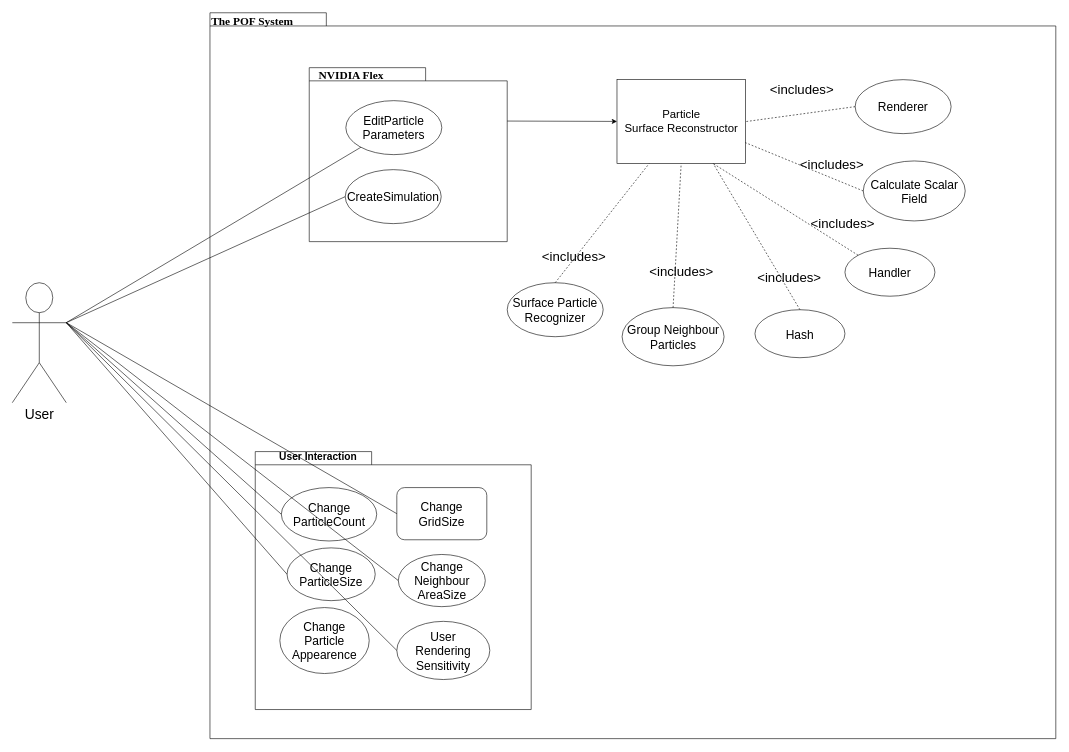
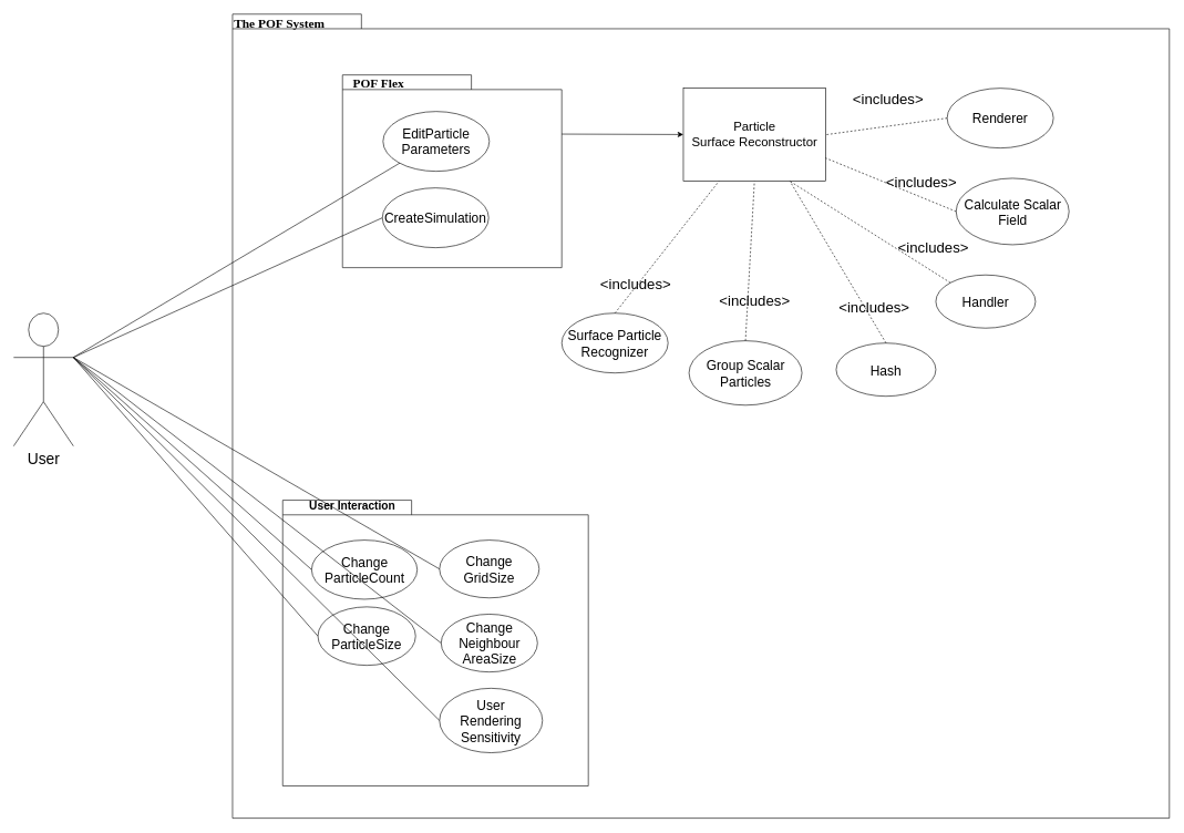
  <mxCell id="0" />
  <mxCell id="1" parent="0" />
  <mxCell id="2" value="" style="shape=folder;fontStyle=1;spacingTop=10;tabWidth=194;tabHeight=22;tabPosition=left;html=1;rounded=0;shadow=0;comic=0;labelBackgroundColor=none;strokeWidth=1;fillColor=none;fontFamily=Verdana;fontSize=10;align=center;" parent="1" vertex="1"><mxGeometry x="349.5" y="20.5" width="1410" height="1210" as="geometry" /></mxCell>
  <mxCell id="3" value="&lt;b style=&quot;font-size: 19px;&quot;&gt;&lt;font face=&quot;Times New Roman&quot; style=&quot;font-size: 19px;&quot;&gt;The POF System&lt;/font&gt;&lt;/b&gt;" style="text;html=1;align=left;verticalAlign=top;spacingTop=-4;fontSize=19;fontFamily=Verdana" parent="1" vertex="1"><mxGeometry x="349.5" y="20.5" width="151" height="20" as="geometry" /></mxCell>
  <mxCell id="4" value="User&lt;br style=&quot;font-size: 23px;&quot;&gt;" style="shape=umlActor;verticalLabelPosition=bottom;labelBackgroundColor=#ffffff;verticalAlign=top;html=1;outlineConnect=0;fontSize=23;fontStyle=0" parent="1" vertex="1"><mxGeometry x="20" y="470.5" width="90" height="200" as="geometry" /></mxCell>
  <mxCell id="5" value="" style="endArrow=classic;html=1;exitX=0;exitY=0;exitDx=330;exitDy=89;exitPerimeter=0;" parent="1" target="6" edge="1" source="20"><mxGeometry width="50" height="50" relative="1" as="geometry"><mxPoint x="661" y="264" as="sourcePoint" /><mxPoint x="925" y="622" as="targetPoint" /></mxGeometry></mxCell>
  <mxCell id="6" value="&lt;font style=&quot;font-size: 19px&quot;&gt;Particle&lt;br&gt;Surface Reconstructor&lt;/font&gt;" style="html=1;" parent="1" vertex="1"><mxGeometry x="1028" y="132" width="214" height="140" as="geometry" /></mxCell>
  <mxCell id="7" value="&lt;font style=&quot;font-size: 20px&quot;&gt;Calculate Scalar Field&lt;/font&gt;" style="ellipse;whiteSpace=wrap;html=1;" parent="1" vertex="1"><mxGeometry x="1438.5" y="267.5" width="170" height="100" as="geometry" /></mxCell>
  <mxCell id="8" value="&lt;font style=&quot;font-size: 20px&quot;&gt;Handler&lt;/font&gt;" style="ellipse;whiteSpace=wrap;html=1;" parent="1" vertex="1"><mxGeometry x="1408" y="413" width="150" height="80" as="geometry" /></mxCell>
  <mxCell id="9" value="&lt;font style=&quot;font-size: 20px&quot;&gt;Surface Particle Recognizer&lt;/font&gt;" style="ellipse;whiteSpace=wrap;html=1;" parent="1" vertex="1"><mxGeometry x="845" y="470.5" width="160" height="90" as="geometry" /></mxCell>
  <mxCell id="10" value="&lt;span style=&quot;font-size: 20px&quot;&gt;Renderer&lt;/span&gt;" style="ellipse;whiteSpace=wrap;html=1;" parent="1" vertex="1"><mxGeometry x="1425" y="132" width="160" height="90" as="geometry" /></mxCell>
- <mxCell id="11" value="&lt;font style=&quot;font-size: 20px&quot;&gt;Group Neighbour Particles&lt;/font&gt;" style="ellipse;whiteSpace=wrap;html=1;" parent="1" vertex="1"><mxGeometry x="1036.5" y="512" width="170" height="97" as="geometry" /></mxCell>
+ <mxCell id="11" value="&lt;font style=&quot;font-size: 20px&quot;&gt;Group Scalar Particles&lt;/font&gt;" style="ellipse;whiteSpace=wrap;html=1;" parent="1" vertex="1"><mxGeometry x="1036.5" y="512" width="170" height="97" as="geometry" /></mxCell>
  <mxCell id="12" value="" style="shape=folder;fontStyle=1;spacingTop=10;tabWidth=194;tabHeight=22;tabPosition=left;html=1;rounded=0;shadow=0;comic=0;labelBackgroundColor=none;strokeWidth=1;fillColor=none;fontFamily=Verdana;fontSize=10;align=center;" vertex="1" parent="1"><mxGeometry x="425" y="752" width="460" height="430" as="geometry" /></mxCell>
  <mxCell id="13" value="&lt;b style=&quot;font-size: 17px;&quot;&gt;User Interaction&lt;/b&gt;" style="text;html=1;strokeColor=none;fillColor=none;align=center;verticalAlign=middle;whiteSpace=wrap;rounded=0;fontSize=17;" vertex="1" parent="1"><mxGeometry x="445" y="752" width="170" height="20" as="geometry" /></mxCell>
  <mxCell id="14" value="&lt;font style=&quot;font-size: 20px&quot;&gt;Change&lt;br&gt;ParticleCount&lt;/font&gt;" style="ellipse;whiteSpace=wrap;html=1;" vertex="1" parent="1"><mxGeometry x="468.5" y="812" width="159" height="89" as="geometry" /></mxCell>
  <mxCell id="15" value="&lt;font style=&quot;font-size: 20px&quot;&gt;Change&lt;br&gt;ParticleSize&lt;/font&gt;" style="ellipse;whiteSpace=wrap;html=1;" vertex="1" parent="1"><mxGeometry x="478" y="912.5" width="147" height="88" as="geometry" /></mxCell>
- <mxCell id="16" value="&lt;font style=&quot;font-size: 20px&quot;&gt;Change&lt;br&gt;Particle&lt;br&gt;Appearence&lt;/font&gt;" style="ellipse;whiteSpace=wrap;html=1;" vertex="1" parent="1"><mxGeometry x="466" y="1012" width="149" height="110" as="geometry" /></mxCell>
- <mxCell id="17" value="&lt;font style=&quot;font-size: 20px&quot;&gt;Change&lt;br&gt;GridSize&lt;br&gt;&lt;/font&gt;" style="whiteSpace=wrap;html=1;rounded=1;" vertex="1" parent="1"><mxGeometry x="661" y="812" width="150" height="87" as="geometry" /></mxCell>
+ <mxCell id="17" value="&lt;font style=&quot;font-size: 20px&quot;&gt;Change&lt;br&gt;GridSize&lt;br&gt;&lt;/font&gt;" style="ellipse;whiteSpace=wrap;html=1;" vertex="1" parent="1"><mxGeometry x="661" y="812" width="150" height="87" as="geometry" /></mxCell>
  <mxCell id="18" value="&lt;font style=&quot;font-size: 20px&quot;&gt;Change&lt;br&gt;Neighbour&lt;br&gt;AreaSize&lt;br&gt;&lt;/font&gt;" style="ellipse;whiteSpace=wrap;html=1;" vertex="1" parent="1"><mxGeometry x="663.5" y="923.5" width="145" height="87" as="geometry" /></mxCell>
  <mxCell id="19" value="&lt;font style=&quot;font-size: 20px&quot;&gt;User&lt;br&gt;Rendering&lt;br&gt;Sensitivity&lt;br&gt;&lt;/font&gt;" style="ellipse;whiteSpace=wrap;html=1;" vertex="1" parent="1"><mxGeometry x="661" y="1035" width="155" height="97" as="geometry" /></mxCell>
  <mxCell id="20" value="" style="shape=folder;fontStyle=1;spacingTop=10;tabWidth=194;tabHeight=22;tabPosition=left;html=1;rounded=0;shadow=0;comic=0;labelBackgroundColor=none;strokeWidth=1;fillColor=none;fontFamily=Verdana;fontSize=10;align=center;" vertex="1" parent="1"><mxGeometry x="515" y="112" width="330" height="290" as="geometry" /></mxCell>
  <mxCell id="21" value="&lt;font style=&quot;font-size: 20px&quot;&gt;CreateSimulation&lt;/font&gt;" style="ellipse;whiteSpace=wrap;html=1;" vertex="1" parent="1"><mxGeometry x="575" y="282" width="160" height="90" as="geometry" /></mxCell>
  <mxCell id="22" value="&lt;font style=&quot;font-size: 20px&quot;&gt;EditParticle&lt;br&gt;Parameters&lt;/font&gt;" style="ellipse;whiteSpace=wrap;html=1;" vertex="1" parent="1"><mxGeometry x="576" y="167" width="160" height="90" as="geometry" /></mxCell>
- <mxCell id="23" value="&lt;b style=&quot;font-size: 19px&quot;&gt;&lt;font face=&quot;Times New Roman&quot; style=&quot;font-size: 19px&quot;&gt;NVIDIA Flex&lt;/font&gt;&lt;/b&gt;" style="text;html=1;align=left;verticalAlign=top;spacingTop=-4;fontSize=19;fontFamily=Verdana" vertex="1" parent="1"><mxGeometry x="529" y="112" width="151" height="20" as="geometry" /></mxCell>
+ <mxCell id="23" value="&lt;b style=&quot;font-size: 19px&quot;&gt;&lt;font face=&quot;Times New Roman&quot; style=&quot;font-size: 19px&quot;&gt;POF Flex&lt;/font&gt;&lt;/b&gt;" style="text;html=1;align=left;verticalAlign=top;spacingTop=-4;fontSize=19;fontFamily=Verdana" vertex="1" parent="1"><mxGeometry x="529" y="112" width="151" height="20" as="geometry" /></mxCell>
  <mxCell id="24" value="" style="endArrow=none;html=1;fontSize=19;entryX=0;entryY=0.5;entryDx=0;entryDy=0;exitX=1;exitY=0.333;exitDx=0;exitDy=0;exitPerimeter=0;" edge="1" parent="1" source="4" target="14"><mxGeometry width="50" height="50" relative="1" as="geometry"><mxPoint x="115" y="822" as="sourcePoint" /><mxPoint x="165" y="772" as="targetPoint" /></mxGeometry></mxCell>
  <mxCell id="25" value="" style="endArrow=none;html=1;fontSize=19;entryX=0;entryY=0.5;entryDx=0;entryDy=0;exitX=1;exitY=0.333;exitDx=0;exitDy=0;exitPerimeter=0;" edge="1" parent="1" source="4" target="15"><mxGeometry width="50" height="50" relative="1" as="geometry"><mxPoint x="-68.5" y="727.167" as="sourcePoint" /><mxPoint x="288.5" y="1062" as="targetPoint" /></mxGeometry></mxCell>
  <mxCell id="26" value="" style="endArrow=none;html=1;fontSize=19;entryX=0;entryY=0.5;entryDx=0;entryDy=0;exitX=1;exitY=0.333;exitDx=0;exitDy=0;exitPerimeter=0;" edge="1" parent="1" source="4" target="17"><mxGeometry width="50" height="50" relative="1" as="geometry"><mxPoint x="-205" y="727.167" as="sourcePoint" /><mxPoint x="152" y="1062" as="targetPoint" /></mxGeometry></mxCell>
  <mxCell id="27" value="" style="endArrow=none;html=1;fontSize=19;entryX=0;entryY=0.5;entryDx=0;entryDy=0;exitX=1;exitY=0.333;exitDx=0;exitDy=0;exitPerimeter=0;" edge="1" parent="1" source="4" target="18"><mxGeometry width="50" height="50" relative="1" as="geometry"><mxPoint x="-247" y="767.667" as="sourcePoint" /><mxPoint x="110" y="1102.5" as="targetPoint" /></mxGeometry></mxCell>
  <mxCell id="28" value="" style="endArrow=none;html=1;fontSize=19;entryX=0;entryY=0.5;entryDx=0;entryDy=0;exitX=1;exitY=0.333;exitDx=0;exitDy=0;exitPerimeter=0;" edge="1" parent="1" source="4" target="19"><mxGeometry width="50" height="50" relative="1" as="geometry"><mxPoint x="-165" y="727.167" as="sourcePoint" /><mxPoint x="192" y="1062" as="targetPoint" /></mxGeometry></mxCell>
  <mxCell id="29" value="" style="endArrow=none;html=1;fontSize=19;entryX=0;entryY=0.5;entryDx=0;entryDy=0;exitX=1;exitY=0.333;exitDx=0;exitDy=0;exitPerimeter=0;" edge="1" parent="1" source="4" target="21"><mxGeometry width="50" height="50" relative="1" as="geometry"><mxPoint x="0.5" y="262.667" as="sourcePoint" /><mxPoint x="551.5" y="581" as="targetPoint" /></mxGeometry></mxCell>
  <mxCell id="30" value="" style="endArrow=none;html=1;fontSize=19;exitX=1;exitY=0.333;exitDx=0;exitDy=0;exitPerimeter=0;" edge="1" parent="1" source="4" target="22"><mxGeometry width="50" height="50" relative="1" as="geometry"><mxPoint x="-106" y="247.167" as="sourcePoint" /><mxPoint x="445" y="565.5" as="targetPoint" /></mxGeometry></mxCell>
  <mxCell id="31" value="&lt;font style=&quot;font-size: 22px&quot;&gt;&amp;lt;includes&amp;gt;&lt;/font&gt;" style="text;html=1;strokeColor=none;fillColor=none;align=center;verticalAlign=middle;whiteSpace=wrap;rounded=0;fontSize=19;" vertex="1" parent="1"><mxGeometry x="885" y="409.5" width="143" height="35" as="geometry" /></mxCell>
  <mxCell id="32" value="" style="endArrow=none;dashed=1;html=1;fontSize=19;entryX=0.25;entryY=1;entryDx=0;entryDy=0;exitX=0.5;exitY=0;exitDx=0;exitDy=0;" edge="1" parent="1" source="9" target="6"><mxGeometry width="50" height="50" relative="1" as="geometry"><mxPoint x="1015" y="382" as="sourcePoint" /><mxPoint x="1065" y="332" as="targetPoint" /></mxGeometry></mxCell>
  <mxCell id="33" value="" style="endArrow=none;dashed=1;html=1;fontSize=19;entryX=0.5;entryY=1;entryDx=0;entryDy=0;exitX=0.5;exitY=0;exitDx=0;exitDy=0;" edge="1" parent="1" source="11" target="6"><mxGeometry width="50" height="50" relative="1" as="geometry"><mxPoint x="1135" y="552" as="sourcePoint" /><mxPoint x="1211.5" y="317" as="targetPoint" /></mxGeometry></mxCell>
  <mxCell id="34" value="&lt;font style=&quot;font-size: 22px&quot;&gt;&amp;lt;includes&amp;gt;&lt;/font&gt;" style="text;html=1;strokeColor=none;fillColor=none;align=center;verticalAlign=middle;whiteSpace=wrap;rounded=0;fontSize=19;" vertex="1" parent="1"><mxGeometry x="1063.5" y="435.5" width="143" height="35" as="geometry" /></mxCell>
  <mxCell id="35" value="&lt;font style=&quot;font-size: 22px&quot;&gt;&amp;lt;includes&amp;gt;&lt;/font&gt;" style="text;html=1;strokeColor=none;fillColor=none;align=center;verticalAlign=middle;whiteSpace=wrap;rounded=0;fontSize=19;" vertex="1" parent="1"><mxGeometry x="1333" y="354.5" width="143" height="35" as="geometry" /></mxCell>
  <mxCell id="36" value="&lt;font style=&quot;font-size: 22px&quot;&gt;&amp;lt;includes&amp;gt;&lt;/font&gt;" style="text;html=1;strokeColor=none;fillColor=none;align=center;verticalAlign=middle;whiteSpace=wrap;rounded=0;fontSize=19;" vertex="1" parent="1"><mxGeometry x="1315" y="257" width="143" height="35" as="geometry" /></mxCell>
  <mxCell id="37" value="&lt;font style=&quot;font-size: 22px&quot;&gt;&amp;lt;includes&amp;gt;&lt;/font&gt;" style="text;html=1;strokeColor=none;fillColor=none;align=center;verticalAlign=middle;whiteSpace=wrap;rounded=0;fontSize=19;" vertex="1" parent="1"><mxGeometry x="1265" y="132" width="143" height="35" as="geometry" /></mxCell>
  <mxCell id="38" value="" style="endArrow=none;dashed=1;html=1;fontSize=19;entryX=0.75;entryY=1;entryDx=0;entryDy=0;exitX=0;exitY=0;exitDx=0;exitDy=0;" edge="1" parent="1" source="8" target="6"><mxGeometry width="50" height="50" relative="1" as="geometry"><mxPoint x="1375" y="419.5" as="sourcePoint" /><mxPoint x="1295" y="184.5" as="targetPoint" /></mxGeometry></mxCell>
  <mxCell id="39" value="" style="endArrow=none;dashed=1;html=1;fontSize=19;entryX=1;entryY=0.75;entryDx=0;entryDy=0;exitX=0;exitY=0.5;exitDx=0;exitDy=0;" edge="1" parent="1" source="7" target="6"><mxGeometry width="50" height="50" relative="1" as="geometry"><mxPoint x="1390" y="337" as="sourcePoint" /><mxPoint x="1310" y="102" as="targetPoint" /></mxGeometry></mxCell>
  <mxCell id="40" value="" style="endArrow=none;dashed=1;html=1;fontSize=19;entryX=1;entryY=0.5;entryDx=0;entryDy=0;exitX=0;exitY=0.5;exitDx=0;exitDy=0;" edge="1" parent="1" source="10" target="6"><mxGeometry width="50" height="50" relative="1" as="geometry"><mxPoint x="1384" y="307" as="sourcePoint" /><mxPoint x="1304" y="72" as="targetPoint" /></mxGeometry></mxCell>
  <mxCell id="41" value="&lt;font style=&quot;font-size: 20px&quot;&gt;Hash&lt;/font&gt;" style="ellipse;whiteSpace=wrap;html=1;" vertex="1" parent="1"><mxGeometry x="1258" y="515.5" width="150" height="80" as="geometry" /></mxCell>
  <mxCell id="42" value="" style="endArrow=none;dashed=1;html=1;fontSize=19;entryX=0.75;entryY=1;entryDx=0;entryDy=0;exitX=0.5;exitY=0;exitDx=0;exitDy=0;" edge="1" parent="1" source="41" target="6"><mxGeometry width="50" height="50" relative="1" as="geometry"><mxPoint x="1241" y="585.5" as="sourcePoint" /><mxPoint x="1241" y="332" as="targetPoint" /></mxGeometry></mxCell>
  <mxCell id="43" value="&lt;font style=&quot;font-size: 22px&quot;&gt;&amp;lt;includes&amp;gt;&lt;/font&gt;" style="text;html=1;strokeColor=none;fillColor=none;align=center;verticalAlign=middle;whiteSpace=wrap;rounded=0;fontSize=19;" vertex="1" parent="1"><mxGeometry x="1243.5" y="444.5" width="143" height="35" as="geometry" /></mxCell>
